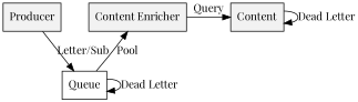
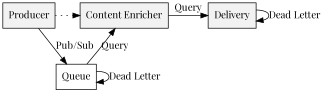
  digraph {
    fontname="Playfair Display"
    node [fillcolor=grey95 fontname="Playfair Display" shape=box style=filled]
    edge [fontname="Playfair Display"]
    n1 [label=Producer]
    n2 [label="Content Enricher"]
-   n3 [label=Content]
+   n3 [label=Delivery]
    n4 [label=Queue fillcolor="" style=""]
    subgraph sub_1 {
      rank=same
      n1
      n2
      n3
    }
-   n1 -> n4 [label="Letter/Sub"]
+   n1 -> n2 [style=dotted]
+   n1 -> n4 [label="Pub/Sub"]
    n2 -> n3 [label=Query]
    n3 -> n3 [label="Dead Letter"]
-   n4 -> n2 [label=Pool]
+   n4 -> n2 [label=Query]
    n4 -> n4 [label="Dead Letter"]
  }
